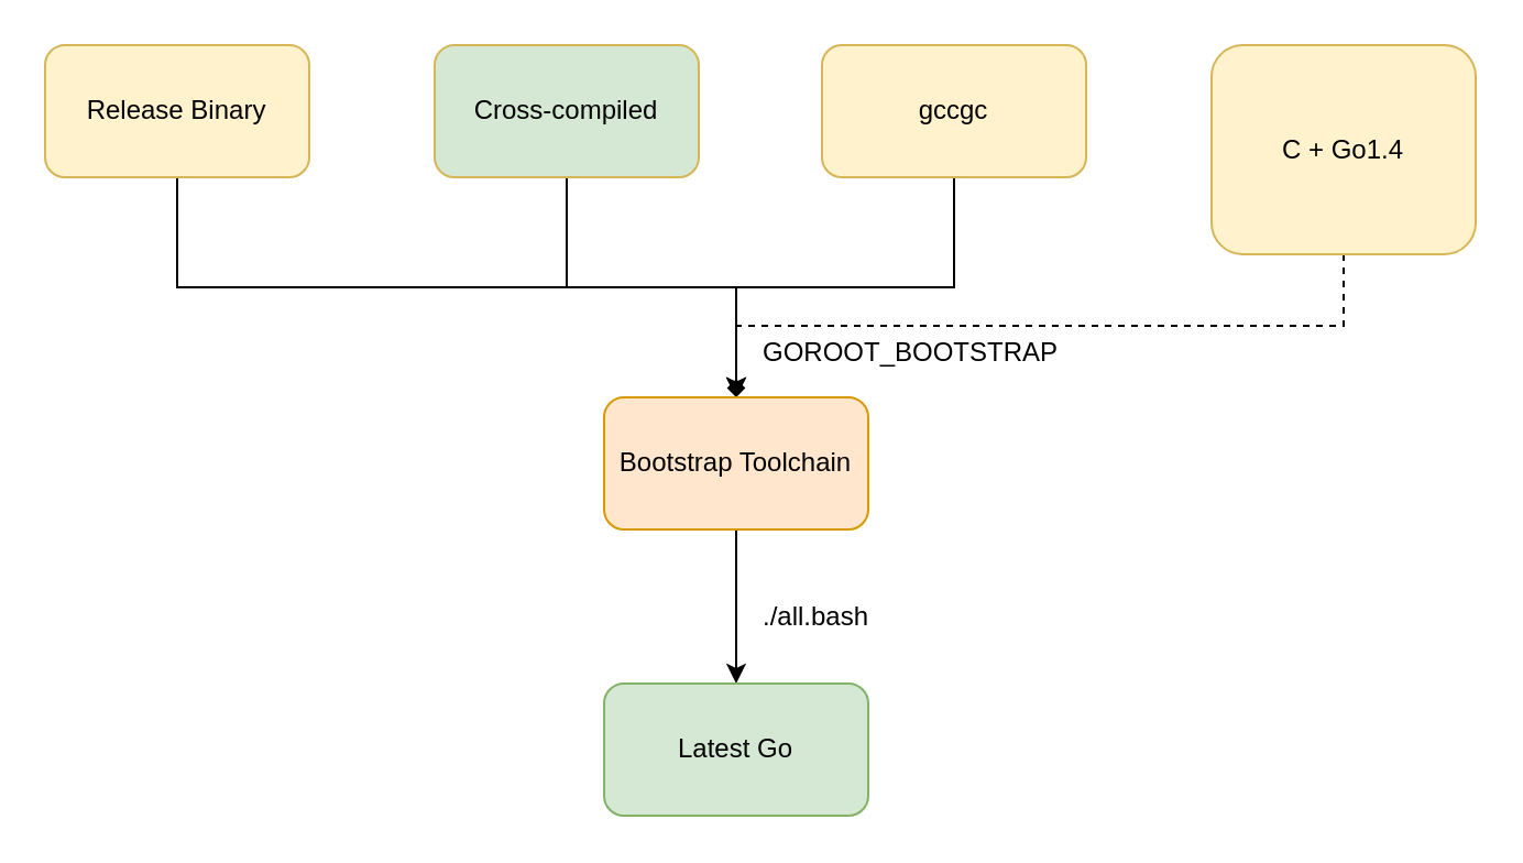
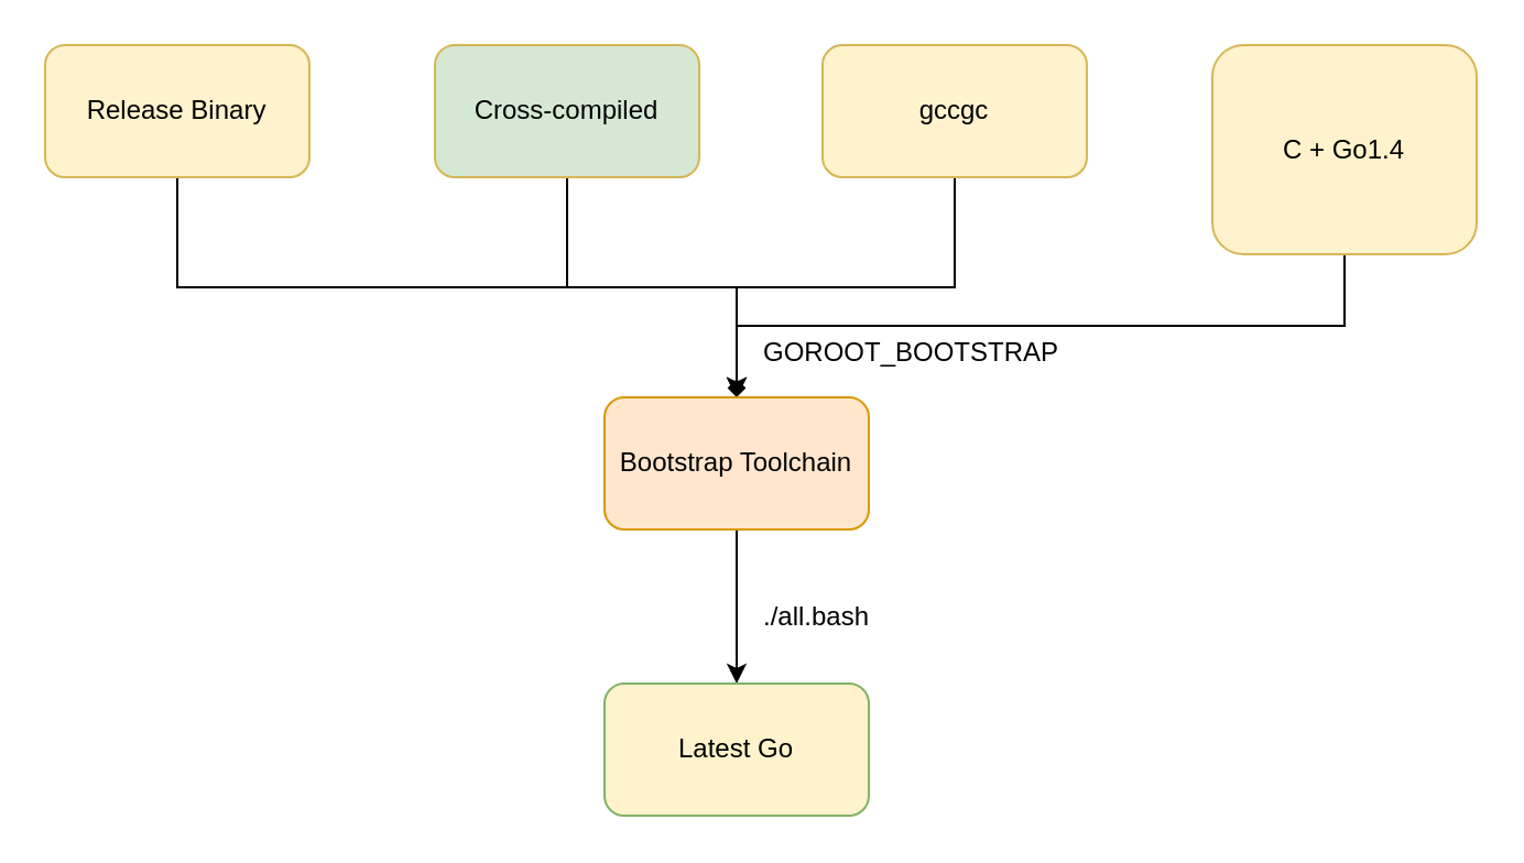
  <mxCell id="0" />
  <mxCell id="1" parent="0" />
  <mxCell id="2" style="edgeStyle=orthogonalEdgeStyle;rounded=0;orthogonalLoop=1;jettySize=auto;html=1;exitX=0.5;exitY=1;exitDx=0;exitDy=0;entryX=0.5;entryY=0;entryDx=0;entryDy=0;endArrow=diamond;" edge="1" parent="1" source="3" target="11"><mxGeometry relative="1" as="geometry" /></mxCell>
  <mxCell id="3" value="Release Binary" style="rounded=1;whiteSpace=wrap;html=1;fillColor=#fff2cc;strokeColor=#d6b656;" vertex="1" parent="1"><mxGeometry x="20" y="20" width="120" height="60" as="geometry" /></mxCell>
  <mxCell id="4" style="edgeStyle=orthogonalEdgeStyle;rounded=0;orthogonalLoop=1;jettySize=auto;html=1;exitX=0.5;exitY=1;exitDx=0;exitDy=0;" edge="1" parent="1" source="5" target="11"><mxGeometry relative="1" as="geometry" /></mxCell>
  <mxCell id="5" value="Cross-compiled" style="rounded=1;whiteSpace=wrap;html=1;fillColor=#d5e8d4;strokeColor=#d6b656;" vertex="1" parent="1"><mxGeometry x="197" y="20" width="120" height="60" as="geometry" /></mxCell>
  <mxCell id="6" style="edgeStyle=orthogonalEdgeStyle;rounded=0;orthogonalLoop=1;jettySize=auto;html=1;exitX=0.5;exitY=1;exitDx=0;exitDy=0;" edge="1" parent="1" source="7" target="11"><mxGeometry relative="1" as="geometry" /></mxCell>
  <mxCell id="7" value="gccgc" style="rounded=1;whiteSpace=wrap;html=1;fillColor=#fff2cc;strokeColor=#d6b656;" vertex="1" parent="1"><mxGeometry x="373" y="20" width="120" height="60" as="geometry" /></mxCell>
- <mxCell id="8" style="edgeStyle=orthogonalEdgeStyle;rounded=0;orthogonalLoop=1;jettySize=auto;html=1;exitX=0.5;exitY=1;exitDx=0;exitDy=0;dashed=1;" edge="1" parent="1" source="9" target="11"><mxGeometry relative="1" as="geometry" /></mxCell>
+ <mxCell id="8" style="edgeStyle=orthogonalEdgeStyle;rounded=0;orthogonalLoop=1;jettySize=auto;html=1;exitX=0.5;exitY=1;exitDx=0;exitDy=0;" edge="1" parent="1" source="9" target="11"><mxGeometry relative="1" as="geometry" /></mxCell>
  <mxCell id="9" value="C + Go1.4" style="rounded=1;whiteSpace=wrap;html=1;fillColor=#fff2cc;strokeColor=#d6b656;" vertex="1" parent="1"><mxGeometry x="550" y="20" width="120" height="95" as="geometry" /></mxCell>
  <mxCell id="10" style="edgeStyle=orthogonalEdgeStyle;rounded=0;orthogonalLoop=1;jettySize=auto;html=1;exitX=0.5;exitY=1;exitDx=0;exitDy=0;" edge="1" parent="1" source="11" target="12"><mxGeometry relative="1" as="geometry" /></mxCell>
  <mxCell id="11" value="Bootstrap Toolchain" style="rounded=1;whiteSpace=wrap;html=1;fillColor=#ffe6cc;strokeColor=#d79b00;" vertex="1" parent="1"><mxGeometry x="274" y="180" width="120" height="60" as="geometry" /></mxCell>
- <mxCell id="12" value="Latest Go" style="rounded=1;whiteSpace=wrap;html=1;fillColor=#d5e8d4;strokeColor=#82b366;" vertex="1" parent="1"><mxGeometry x="274" y="310" width="120" height="60" as="geometry" /></mxCell>
+ <mxCell id="12" value="Latest Go" style="rounded=1;whiteSpace=wrap;html=1;fillColor=#fff2cc;strokeColor=#82b366;" vertex="1" parent="1"><mxGeometry x="274" y="310" width="120" height="60" as="geometry" /></mxCell>
  <mxCell id="13" value="GOROOT_BOOTSTRAP" style="text;html=1;align=center;verticalAlign=middle;resizable=0;points=[];autosize=1;strokeColor=none;fillColor=none;" vertex="1" parent="1"><mxGeometry x="333" y="145" width="160" height="30" as="geometry" /></mxCell>
  <mxCell id="14" value="./all.bash" style="text;html=1;align=center;verticalAlign=middle;resizable=0;points=[];autosize=1;strokeColor=none;fillColor=none;" vertex="1" parent="1"><mxGeometry x="335" y="265" width="70" height="30" as="geometry" /></mxCell>
